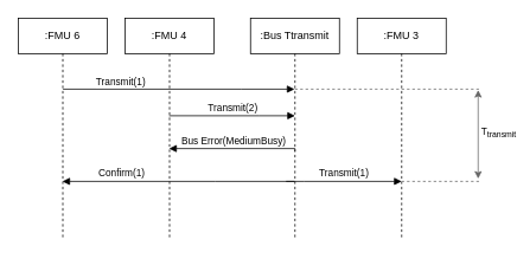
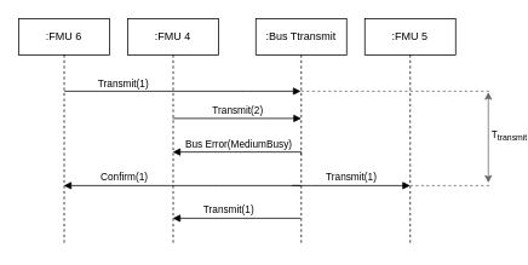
  <mxCell id="0" />
  <mxCell id="1" parent="0" />
  <mxCell id="2" value=":FMU 6" style="shape=umlLifeline;perimeter=lifelinePerimeter;whiteSpace=wrap;html=1;container=1;dropTarget=0;collapsible=0;recursiveResize=0;outlineConnect=0;portConstraint=eastwest;newEdgeStyle={&quot;edgeStyle&quot;:&quot;elbowEdgeStyle&quot;,&quot;elbow&quot;:&quot;vertical&quot;,&quot;curved&quot;:0,&quot;rounded&quot;:0};" parent="1" vertex="1"><mxGeometry x="20" y="20" width="100" height="250" as="geometry" /></mxCell>
  <mxCell id="3" value=":Bus Ttransmit" style="shape=umlLifeline;perimeter=lifelinePerimeter;whiteSpace=wrap;html=1;container=1;dropTarget=0;collapsible=0;recursiveResize=0;outlineConnect=0;portConstraint=eastwest;newEdgeStyle={&quot;edgeStyle&quot;:&quot;elbowEdgeStyle&quot;,&quot;elbow&quot;:&quot;vertical&quot;,&quot;curved&quot;:0,&quot;rounded&quot;:0};" parent="1" vertex="1"><mxGeometry x="281" y="20" width="100" height="250" as="geometry" /></mxCell>
- <mxCell id="4" value=":FMU 3" style="shape=umlLifeline;perimeter=lifelinePerimeter;whiteSpace=wrap;html=1;container=1;dropTarget=0;collapsible=0;recursiveResize=0;outlineConnect=0;portConstraint=eastwest;newEdgeStyle={&quot;edgeStyle&quot;:&quot;elbowEdgeStyle&quot;,&quot;elbow&quot;:&quot;vertical&quot;,&quot;curved&quot;:0,&quot;rounded&quot;:0};" parent="1" vertex="1"><mxGeometry x="401" y="20" width="100" height="250" as="geometry" /></mxCell>
+ <mxCell id="4" value=":FMU 5" style="shape=umlLifeline;perimeter=lifelinePerimeter;whiteSpace=wrap;html=1;container=1;dropTarget=0;collapsible=0;recursiveResize=0;outlineConnect=0;portConstraint=eastwest;newEdgeStyle={&quot;edgeStyle&quot;:&quot;elbowEdgeStyle&quot;,&quot;elbow&quot;:&quot;vertical&quot;,&quot;curved&quot;:0,&quot;rounded&quot;:0};" parent="1" vertex="1"><mxGeometry x="401" y="20" width="100" height="250" as="geometry" /></mxCell>
  <mxCell id="5" value="Transmit(1)" style="html=1;verticalAlign=bottom;endArrow=block;edgeStyle=elbowEdgeStyle;elbow=vertical;curved=0;rounded=0;" parent="1" edge="1"><mxGeometry x="-0.498" y="-1" width="80" relative="1" as="geometry"><mxPoint x="70.167" y="100" as="sourcePoint" /><mxPoint x="330.5" y="100" as="targetPoint" /><Array as="points"><mxPoint x="271" y="100" /><mxPoint x="291" y="100" /><mxPoint x="151" y="100" /></Array><mxPoint as="offset" /></mxGeometry></mxCell>
  <mxCell id="6" value="Transmit(1)" style="html=1;verticalAlign=bottom;endArrow=block;edgeStyle=elbowEdgeStyle;elbow=vertical;curved=0;rounded=0;" parent="1" edge="1"><mxGeometry width="80" relative="1" as="geometry"><mxPoint x="321" y="204" as="sourcePoint" /><mxPoint x="451" y="204" as="targetPoint" /><Array as="points"><mxPoint x="341" y="204" /><mxPoint x="391" y="204" /></Array><mxPoint as="offset" /></mxGeometry></mxCell>
  <mxCell id="7" value="Confirm(1)" style="html=1;verticalAlign=bottom;endArrow=block;edgeStyle=elbowEdgeStyle;elbow=vertical;curved=0;rounded=0;" parent="1" target="2" edge="1"><mxGeometry x="0.498" width="80" relative="1" as="geometry"><mxPoint x="330.5" y="204" as="sourcePoint" /><mxPoint x="90.929" y="204" as="targetPoint" /><Array as="points"><mxPoint x="241" y="204" /><mxPoint x="171" y="184" /><mxPoint x="281" y="194" /><mxPoint x="301" y="194" /><mxPoint x="271" y="174" /></Array><mxPoint as="offset" /></mxGeometry></mxCell>
  <mxCell id="8" value=":FMU 4" style="shape=umlLifeline;perimeter=lifelinePerimeter;whiteSpace=wrap;html=1;container=1;dropTarget=0;collapsible=0;recursiveResize=0;outlineConnect=0;portConstraint=eastwest;newEdgeStyle={&quot;edgeStyle&quot;:&quot;elbowEdgeStyle&quot;,&quot;elbow&quot;:&quot;vertical&quot;,&quot;curved&quot;:0,&quot;rounded&quot;:0};" parent="1" vertex="1"><mxGeometry x="140" y="20" width="100" height="250" as="geometry" /></mxCell>
  <mxCell id="9" value="Transmit(2)" style="html=1;verticalAlign=bottom;endArrow=block;edgeStyle=elbowEdgeStyle;elbow=vertical;curved=0;rounded=0;" parent="1" source="8" edge="1"><mxGeometry width="80" relative="1" as="geometry"><mxPoint x="210.929" y="130" as="sourcePoint" /><mxPoint x="331" y="130" as="targetPoint" /><Array as="points"><mxPoint x="291" y="130" /><mxPoint x="281" y="120" /><mxPoint x="301" y="120" /><mxPoint x="161" y="120" /></Array></mxGeometry></mxCell>
  <mxCell id="10" value="Bus Error(MediumBusy)" style="html=1;verticalAlign=bottom;endArrow=block;edgeStyle=elbowEdgeStyle;elbow=vertical;curved=0;rounded=0;" parent="1" target="8" edge="1"><mxGeometry x="-0.009" width="80" relative="1" as="geometry"><mxPoint x="331" y="170" as="sourcePoint" /><mxPoint x="190.167" y="149" as="targetPoint" /><Array as="points"><mxPoint x="301" y="167" /><mxPoint x="291" y="167" /><mxPoint x="311" y="237" /><mxPoint x="291" y="247" /><mxPoint x="171" y="207" /><mxPoint x="281" y="217" /><mxPoint x="301" y="217" /><mxPoint x="271" y="197" /></Array><mxPoint as="offset" /></mxGeometry></mxCell>
+ <mxCell id="11" value="Transmit(1)" style="html=1;verticalAlign=bottom;endArrow=block;edgeStyle=elbowEdgeStyle;elbow=vertical;curved=0;rounded=0;" parent="1" source="3" target="8" edge="1"><mxGeometry x="0.141" width="80" relative="1" as="geometry"><mxPoint x="330.5" y="215" as="sourcePoint" /><mxPoint x="210.929" y="215" as="targetPoint" /><Array as="points"><mxPoint x="241" y="240" /><mxPoint x="271" y="215" /><mxPoint x="271" y="205" /><mxPoint x="291" y="195" /><mxPoint x="251" y="205" /></Array><mxPoint as="offset" /></mxGeometry></mxCell>
  <mxCell id="12" value="T&lt;sub&gt;transmit&lt;/sub&gt;" style="endArrow=classic;startArrow=classic;html=1;rounded=0;fillColor=#f5f5f5;strokeColor=#666666;" parent="1" edge="1"><mxGeometry x="0.02" y="-23" width="50" height="50" relative="1" as="geometry"><mxPoint x="537" y="201" as="sourcePoint" /><mxPoint x="537" y="101" as="targetPoint" /><mxPoint as="offset" /></mxGeometry></mxCell>
  <mxCell id="13" value="" style="endArrow=none;dashed=1;html=1;rounded=0;fillColor=#f5f5f5;strokeColor=#666666;" parent="1" edge="1"><mxGeometry width="50" height="50" relative="1" as="geometry"><mxPoint x="330.929" y="100" as="sourcePoint" /><mxPoint x="539" y="100" as="targetPoint" /></mxGeometry></mxCell>
  <mxCell id="14" value="" style="endArrow=none;dashed=1;html=1;rounded=0;fillColor=#f5f5f5;strokeColor=#666666;" parent="1" edge="1"><mxGeometry width="50" height="50" relative="1" as="geometry"><mxPoint x="450.929" y="204" as="sourcePoint" /><mxPoint x="539" y="204" as="targetPoint" /><Array as="points" /></mxGeometry></mxCell>
